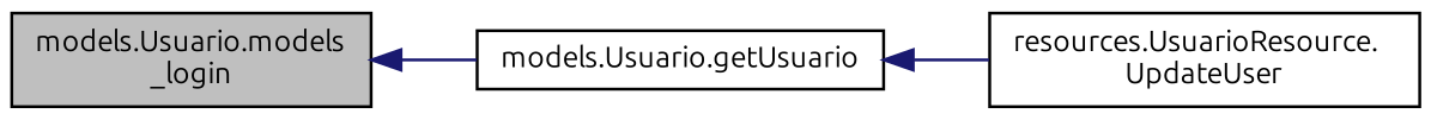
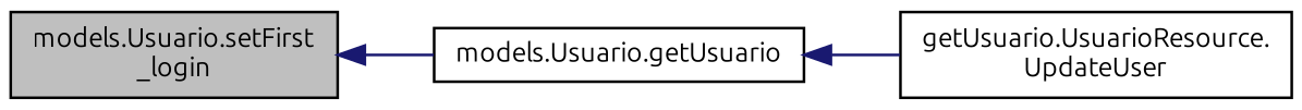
  digraph {
    fontname=Ubuntu
    rankdir=LR
    node [color=black fillcolor=white fontname=Ubuntu fontsize=10 shape=record style=filled]
    edge [color=midnightblue dir=back fontname=Ubuntu fontsize=10 labelfontname=Helvetica labelfontsize=10 style=solid]
-   n1 [fillcolor=grey75 fontcolor=black height=0.2 label="models.Usuario.models\l_login" width=0.4]
+   n1 [fillcolor=grey75 fontcolor=black height=0.2 label="models.Usuario.setFirst\l_login" width=0.4]
    n2 [height=0.2 label="models.Usuario.getUsuario" width=0.4]
-   n3 [height=0.2 label="resources.UsuarioResource.\lUpdateUser" width=0.4]
+   n3 [height=0.2 label="getUsuario.UsuarioResource.\lUpdateUser" width=0.4]
    n1 -> n2
    n2 -> n3
  }
